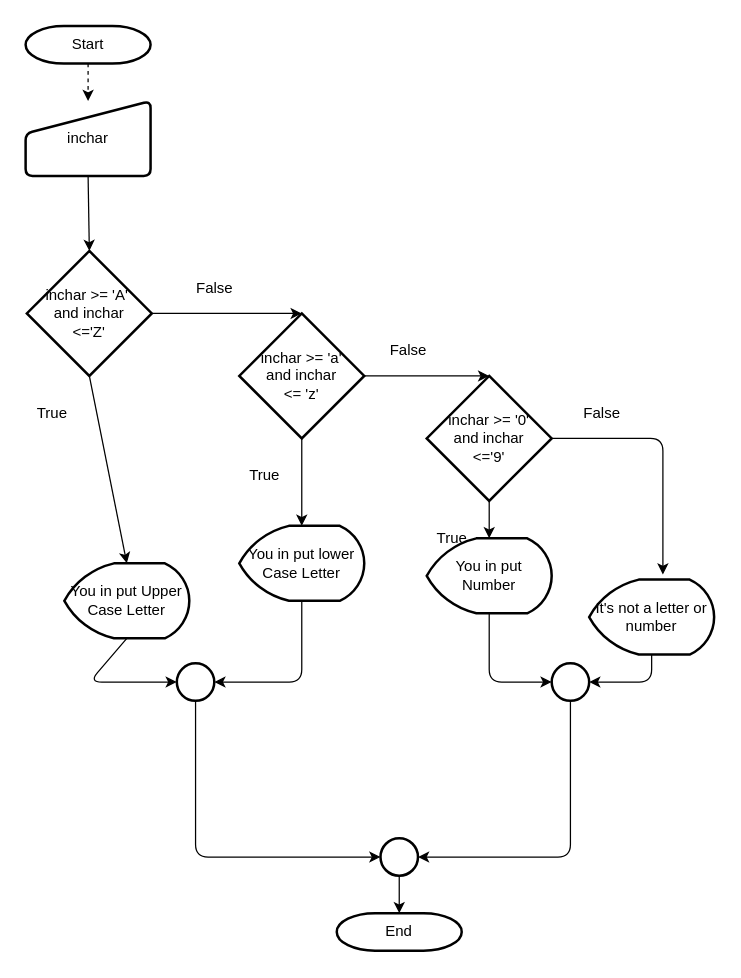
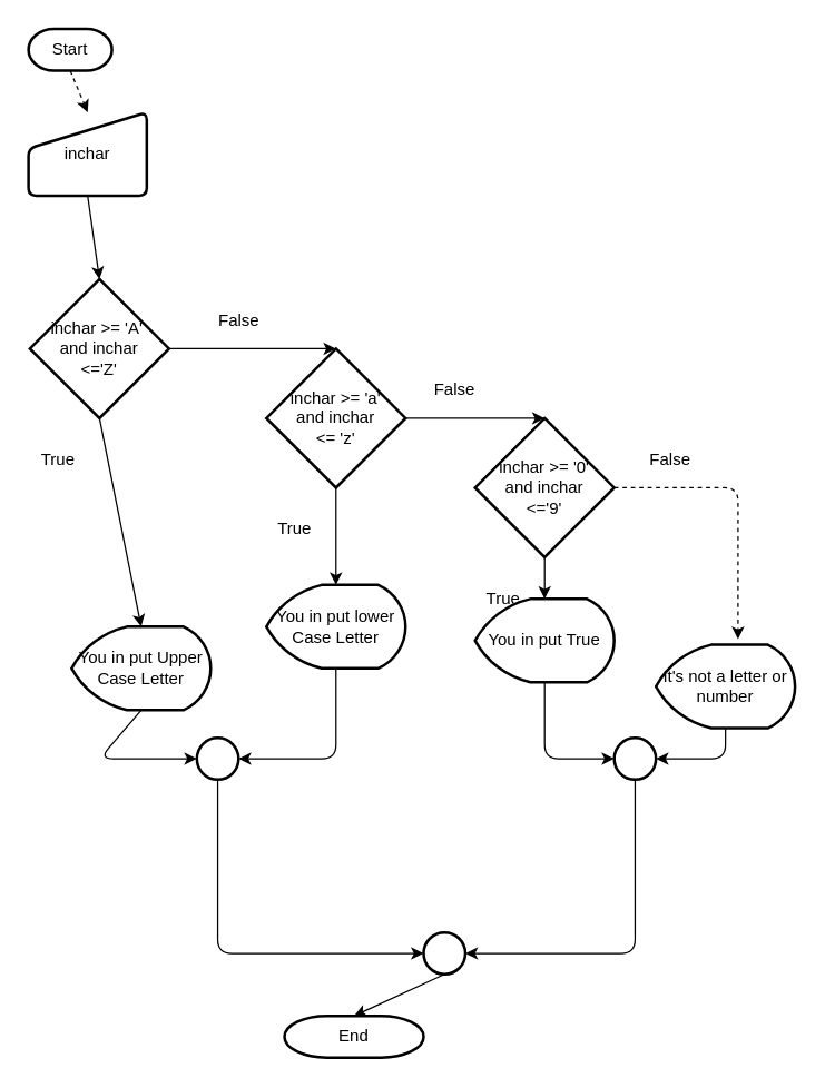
  <mxCell id="0" />
  <mxCell id="1" parent="0" />
  <mxCell id="2" style="edgeStyle=none;html=1;exitX=0.5;exitY=1;exitDx=0;exitDy=0;exitPerimeter=0;entryX=0.5;entryY=0;entryDx=0;entryDy=0;dashed=1;" edge="1" parent="1" source="3" target="5"><mxGeometry relative="1" as="geometry" /></mxCell>
- <mxCell id="3" value="Start" style="strokeWidth=2;html=1;shape=mxgraph.flowchart.terminator;whiteSpace=wrap;" vertex="1" parent="1"><mxGeometry x="20" y="20" width="100" height="30" as="geometry" /></mxCell>
+ <mxCell id="3" value="Start" style="strokeWidth=2;html=1;shape=mxgraph.flowchart.terminator;whiteSpace=wrap;" vertex="1" parent="1"><mxGeometry x="20" y="20" width="60" height="30" as="geometry" /></mxCell>
  <mxCell id="4" style="edgeStyle=none;html=1;exitX=0.5;exitY=1;exitDx=0;exitDy=0;entryX=0.5;entryY=0;entryDx=0;entryDy=0;entryPerimeter=0;" edge="1" parent="1" source="5" target="8"><mxGeometry relative="1" as="geometry" /></mxCell>
- <mxCell id="5" value="inchar" style="html=1;strokeWidth=2;shape=manualInput;whiteSpace=wrap;rounded=1;size=26;arcSize=11;" vertex="1" parent="1"><mxGeometry x="20" y="80" width="100" height="60" as="geometry" /></mxCell>
+ <mxCell id="5" value="inchar" style="html=1;strokeWidth=2;shape=manualInput;whiteSpace=wrap;rounded=1;size=26;arcSize=11;" vertex="1" parent="1"><mxGeometry x="20" y="80" width="85" height="60" as="geometry" /></mxCell>
  <mxCell id="6" style="edgeStyle=none;html=1;exitX=0.5;exitY=1;exitDx=0;exitDy=0;exitPerimeter=0;entryX=0.5;entryY=0;entryDx=0;entryDy=0;entryPerimeter=0;" edge="1" parent="1" source="8" target="10"><mxGeometry relative="1" as="geometry" /></mxCell>
  <mxCell id="7" style="edgeStyle=none;html=1;exitX=1;exitY=0.5;exitDx=0;exitDy=0;exitPerimeter=0;entryX=0.5;entryY=0;entryDx=0;entryDy=0;entryPerimeter=0;" edge="1" parent="1" source="8" target="13"><mxGeometry relative="1" as="geometry" /></mxCell>
  <mxCell id="8" value="inchar &amp;gt;= 'A'&amp;nbsp;&lt;br&gt;and inchar&lt;br&gt;&amp;lt;='Z'" style="strokeWidth=2;html=1;shape=mxgraph.flowchart.decision;whiteSpace=wrap;" vertex="1" parent="1"><mxGeometry x="21" y="200" width="100" height="100" as="geometry" /></mxCell>
  <mxCell id="9" style="edgeStyle=none;html=1;exitX=0.5;exitY=1;exitDx=0;exitDy=0;exitPerimeter=0;entryX=0;entryY=0.5;entryDx=0;entryDy=0;entryPerimeter=0;" edge="1" parent="1" source="10" target="35"><mxGeometry relative="1" as="geometry"><Array as="points"><mxPoint x="71" y="545" /></Array></mxGeometry></mxCell>
  <mxCell id="10" value="You in put Upper Case Letter" style="strokeWidth=2;html=1;shape=mxgraph.flowchart.display;whiteSpace=wrap;" vertex="1" parent="1"><mxGeometry x="51" y="450" width="100" height="60" as="geometry" /></mxCell>
  <mxCell id="11" style="edgeStyle=none;html=1;exitX=0.5;exitY=1;exitDx=0;exitDy=0;exitPerimeter=0;entryX=0.5;entryY=0;entryDx=0;entryDy=0;entryPerimeter=0;" edge="1" parent="1" source="13" target="17"><mxGeometry relative="1" as="geometry" /></mxCell>
  <mxCell id="12" style="edgeStyle=none;html=1;exitX=1;exitY=0.5;exitDx=0;exitDy=0;exitPerimeter=0;entryX=0.5;entryY=0;entryDx=0;entryDy=0;entryPerimeter=0;" edge="1" parent="1" source="13" target="20"><mxGeometry relative="1" as="geometry" /></mxCell>
  <mxCell id="13" value="inchar &amp;gt;= 'a'&lt;br&gt;and inchar&lt;br&gt;&amp;lt;= 'z'" style="strokeWidth=2;html=1;shape=mxgraph.flowchart.decision;whiteSpace=wrap;" vertex="1" parent="1"><mxGeometry x="191" y="250" width="100" height="100" as="geometry" /></mxCell>
  <mxCell id="14" value="True" style="text;html=1;resizable=0;autosize=1;align=center;verticalAlign=middle;points=[];fillColor=none;strokeColor=none;rounded=0;" vertex="1" parent="1"><mxGeometry x="21" y="320" width="40" height="20" as="geometry" /></mxCell>
  <mxCell id="15" value="False" style="text;html=1;resizable=0;autosize=1;align=center;verticalAlign=middle;points=[];fillColor=none;strokeColor=none;rounded=0;" vertex="1" parent="1"><mxGeometry x="151" y="220" width="40" height="20" as="geometry" /></mxCell>
  <mxCell id="16" style="edgeStyle=none;html=1;exitX=0.5;exitY=1;exitDx=0;exitDy=0;exitPerimeter=0;entryX=1;entryY=0.5;entryDx=0;entryDy=0;entryPerimeter=0;" edge="1" parent="1" source="17" target="35"><mxGeometry relative="1" as="geometry"><Array as="points"><mxPoint x="241" y="545" /></Array></mxGeometry></mxCell>
  <mxCell id="17" value="&lt;span&gt;You in put lower Case Letter&lt;/span&gt;" style="strokeWidth=2;html=1;shape=mxgraph.flowchart.display;whiteSpace=wrap;" vertex="1" parent="1"><mxGeometry x="191" y="420" width="100" height="60" as="geometry" /></mxCell>
  <mxCell id="18" style="edgeStyle=none;html=1;exitX=0.5;exitY=1;exitDx=0;exitDy=0;exitPerimeter=0;entryX=0.5;entryY=0;entryDx=0;entryDy=0;entryPerimeter=0;" edge="1" parent="1" source="20" target="23"><mxGeometry relative="1" as="geometry" /></mxCell>
- <mxCell id="19" style="edgeStyle=none;html=1;exitX=1;exitY=0.5;exitDx=0;exitDy=0;exitPerimeter=0;entryX=0.59;entryY=-0.067;entryDx=0;entryDy=0;entryPerimeter=0;" edge="1" parent="1" source="20" target="27"><mxGeometry relative="1" as="geometry"><Array as="points"><mxPoint x="530" y="350" /></Array></mxGeometry></mxCell>
+ <mxCell id="19" style="edgeStyle=none;html=1;exitX=1;exitY=0.5;exitDx=0;exitDy=0;exitPerimeter=0;entryX=0.59;entryY=-0.067;entryDx=0;entryDy=0;entryPerimeter=0;dashed=1;" edge="1" parent="1" source="20" target="27"><mxGeometry relative="1" as="geometry"><Array as="points"><mxPoint x="530" y="350" /></Array></mxGeometry></mxCell>
  <mxCell id="20" value="inchar &amp;gt;= '0'&lt;br&gt;and inchar&lt;br&gt;&amp;lt;='9'" style="strokeWidth=2;html=1;shape=mxgraph.flowchart.decision;whiteSpace=wrap;" vertex="1" parent="1"><mxGeometry x="341" y="300" width="100" height="100" as="geometry" /></mxCell>
  <mxCell id="21" value="False" style="text;html=1;resizable=0;autosize=1;align=center;verticalAlign=middle;points=[];fillColor=none;strokeColor=none;rounded=0;" vertex="1" parent="1"><mxGeometry x="306" y="270" width="40" height="20" as="geometry" /></mxCell>
  <mxCell id="22" style="edgeStyle=none;html=1;exitX=0.5;exitY=1;exitDx=0;exitDy=0;exitPerimeter=0;entryX=0;entryY=0.5;entryDx=0;entryDy=0;entryPerimeter=0;" edge="1" parent="1" source="23" target="31"><mxGeometry relative="1" as="geometry"><Array as="points"><mxPoint x="391" y="545" /></Array></mxGeometry></mxCell>
- <mxCell id="23" value="You in put Number" style="strokeWidth=2;html=1;shape=mxgraph.flowchart.display;whiteSpace=wrap;" vertex="1" parent="1"><mxGeometry x="341" y="430" width="100" height="60" as="geometry" /></mxCell>
+ <mxCell id="23" value="You in put True" style="strokeWidth=2;html=1;shape=mxgraph.flowchart.display;whiteSpace=wrap;" vertex="1" parent="1"><mxGeometry x="341" y="430" width="100" height="60" as="geometry" /></mxCell>
  <mxCell id="24" value="True" style="text;html=1;resizable=0;autosize=1;align=center;verticalAlign=middle;points=[];fillColor=none;strokeColor=none;rounded=0;" vertex="1" parent="1"><mxGeometry x="341" y="420" width="40" height="20" as="geometry" /></mxCell>
  <mxCell id="25" value="True" style="text;html=1;resizable=0;autosize=1;align=center;verticalAlign=middle;points=[];fillColor=none;strokeColor=none;rounded=0;" vertex="1" parent="1"><mxGeometry x="191" y="370" width="40" height="20" as="geometry" /></mxCell>
  <mxCell id="26" style="edgeStyle=none;html=1;exitX=0.5;exitY=1;exitDx=0;exitDy=0;exitPerimeter=0;entryX=1;entryY=0.5;entryDx=0;entryDy=0;entryPerimeter=0;" edge="1" parent="1" source="27" target="31"><mxGeometry relative="1" as="geometry"><Array as="points"><mxPoint x="521" y="545" /></Array></mxGeometry></mxCell>
  <mxCell id="27" value="It's not a letter or number" style="strokeWidth=2;html=1;shape=mxgraph.flowchart.display;whiteSpace=wrap;" vertex="1" parent="1"><mxGeometry x="471" y="463" width="100" height="60" as="geometry" /></mxCell>
  <mxCell id="28" value="False" style="text;html=1;resizable=0;autosize=1;align=center;verticalAlign=middle;points=[];fillColor=none;strokeColor=none;rounded=0;" vertex="1" parent="1"><mxGeometry x="461" y="320" width="40" height="20" as="geometry" /></mxCell>
- <mxCell id="29" value="End" style="strokeWidth=2;html=1;shape=mxgraph.flowchart.terminator;whiteSpace=wrap;" vertex="1" parent="1"><mxGeometry x="269" y="730" width="100" height="30" as="geometry" /></mxCell>
+ <mxCell id="29" value="End" style="strokeWidth=2;html=1;shape=mxgraph.flowchart.terminator;whiteSpace=wrap;" vertex="1" parent="1"><mxGeometry x="204" y="730" width="100" height="30" as="geometry" /></mxCell>
  <mxCell id="30" style="edgeStyle=none;html=1;exitX=0.5;exitY=1;exitDx=0;exitDy=0;exitPerimeter=0;entryX=1;entryY=0.5;entryDx=0;entryDy=0;entryPerimeter=0;" edge="1" parent="1" source="31" target="33"><mxGeometry relative="1" as="geometry"><Array as="points"><mxPoint x="456" y="685" /></Array></mxGeometry></mxCell>
  <mxCell id="31" value="" style="strokeWidth=2;html=1;shape=mxgraph.flowchart.start_2;whiteSpace=wrap;" vertex="1" parent="1"><mxGeometry x="441" y="530" width="30" height="30" as="geometry" /></mxCell>
  <mxCell id="32" style="edgeStyle=none;html=1;exitX=0.5;exitY=1;exitDx=0;exitDy=0;exitPerimeter=0;entryX=0.5;entryY=0;entryDx=0;entryDy=0;entryPerimeter=0;" edge="1" parent="1" source="33" target="29"><mxGeometry relative="1" as="geometry" /></mxCell>
  <mxCell id="33" value="" style="strokeWidth=2;html=1;shape=mxgraph.flowchart.start_2;whiteSpace=wrap;" vertex="1" parent="1"><mxGeometry x="304" y="670" width="30" height="30" as="geometry" /></mxCell>
  <mxCell id="34" style="edgeStyle=none;html=1;exitX=0.5;exitY=1;exitDx=0;exitDy=0;exitPerimeter=0;entryX=0;entryY=0.5;entryDx=0;entryDy=0;entryPerimeter=0;" edge="1" parent="1" source="35" target="33"><mxGeometry relative="1" as="geometry"><Array as="points"><mxPoint x="156" y="685" /></Array></mxGeometry></mxCell>
  <mxCell id="35" value="" style="strokeWidth=2;html=1;shape=mxgraph.flowchart.start_2;whiteSpace=wrap;" vertex="1" parent="1"><mxGeometry x="141" y="530" width="30" height="30" as="geometry" /></mxCell>
